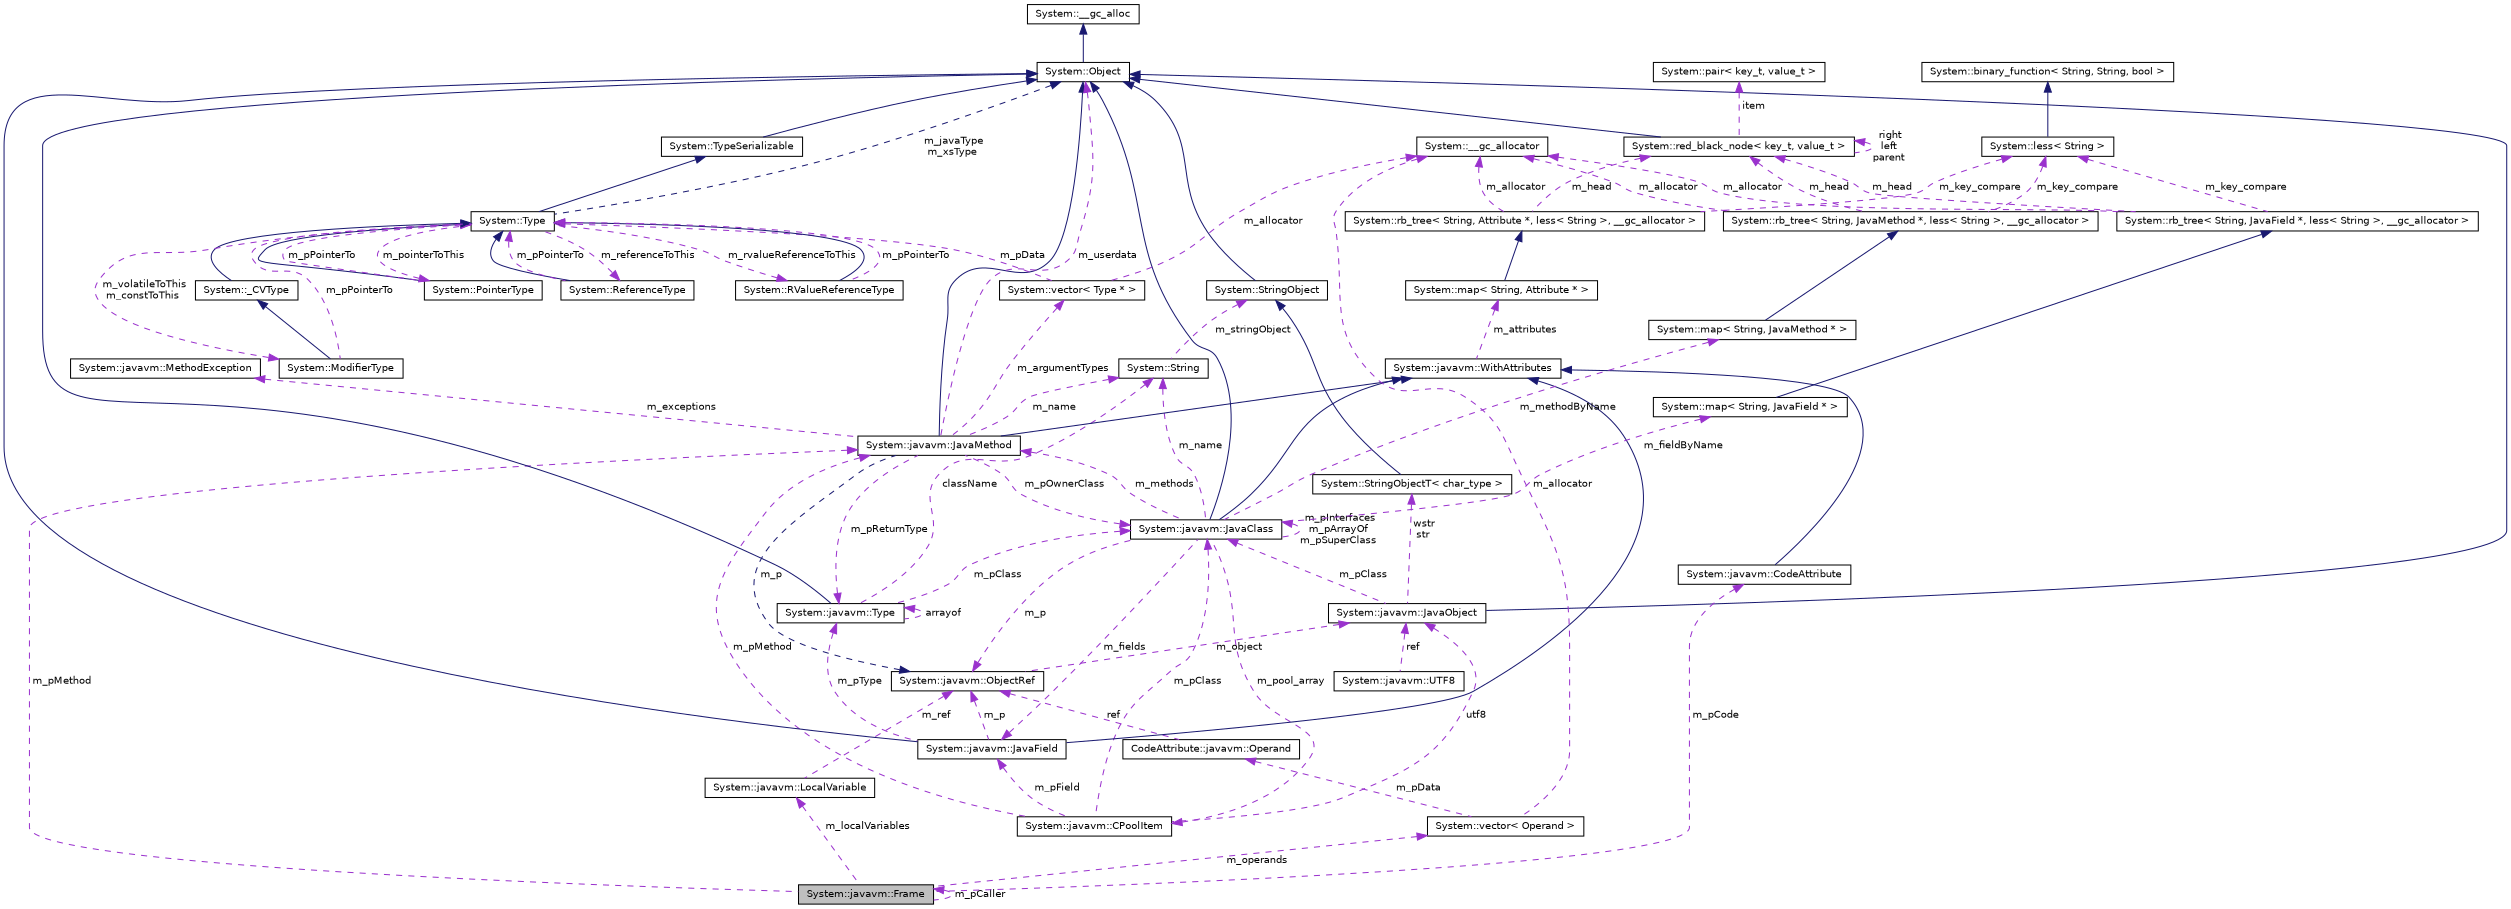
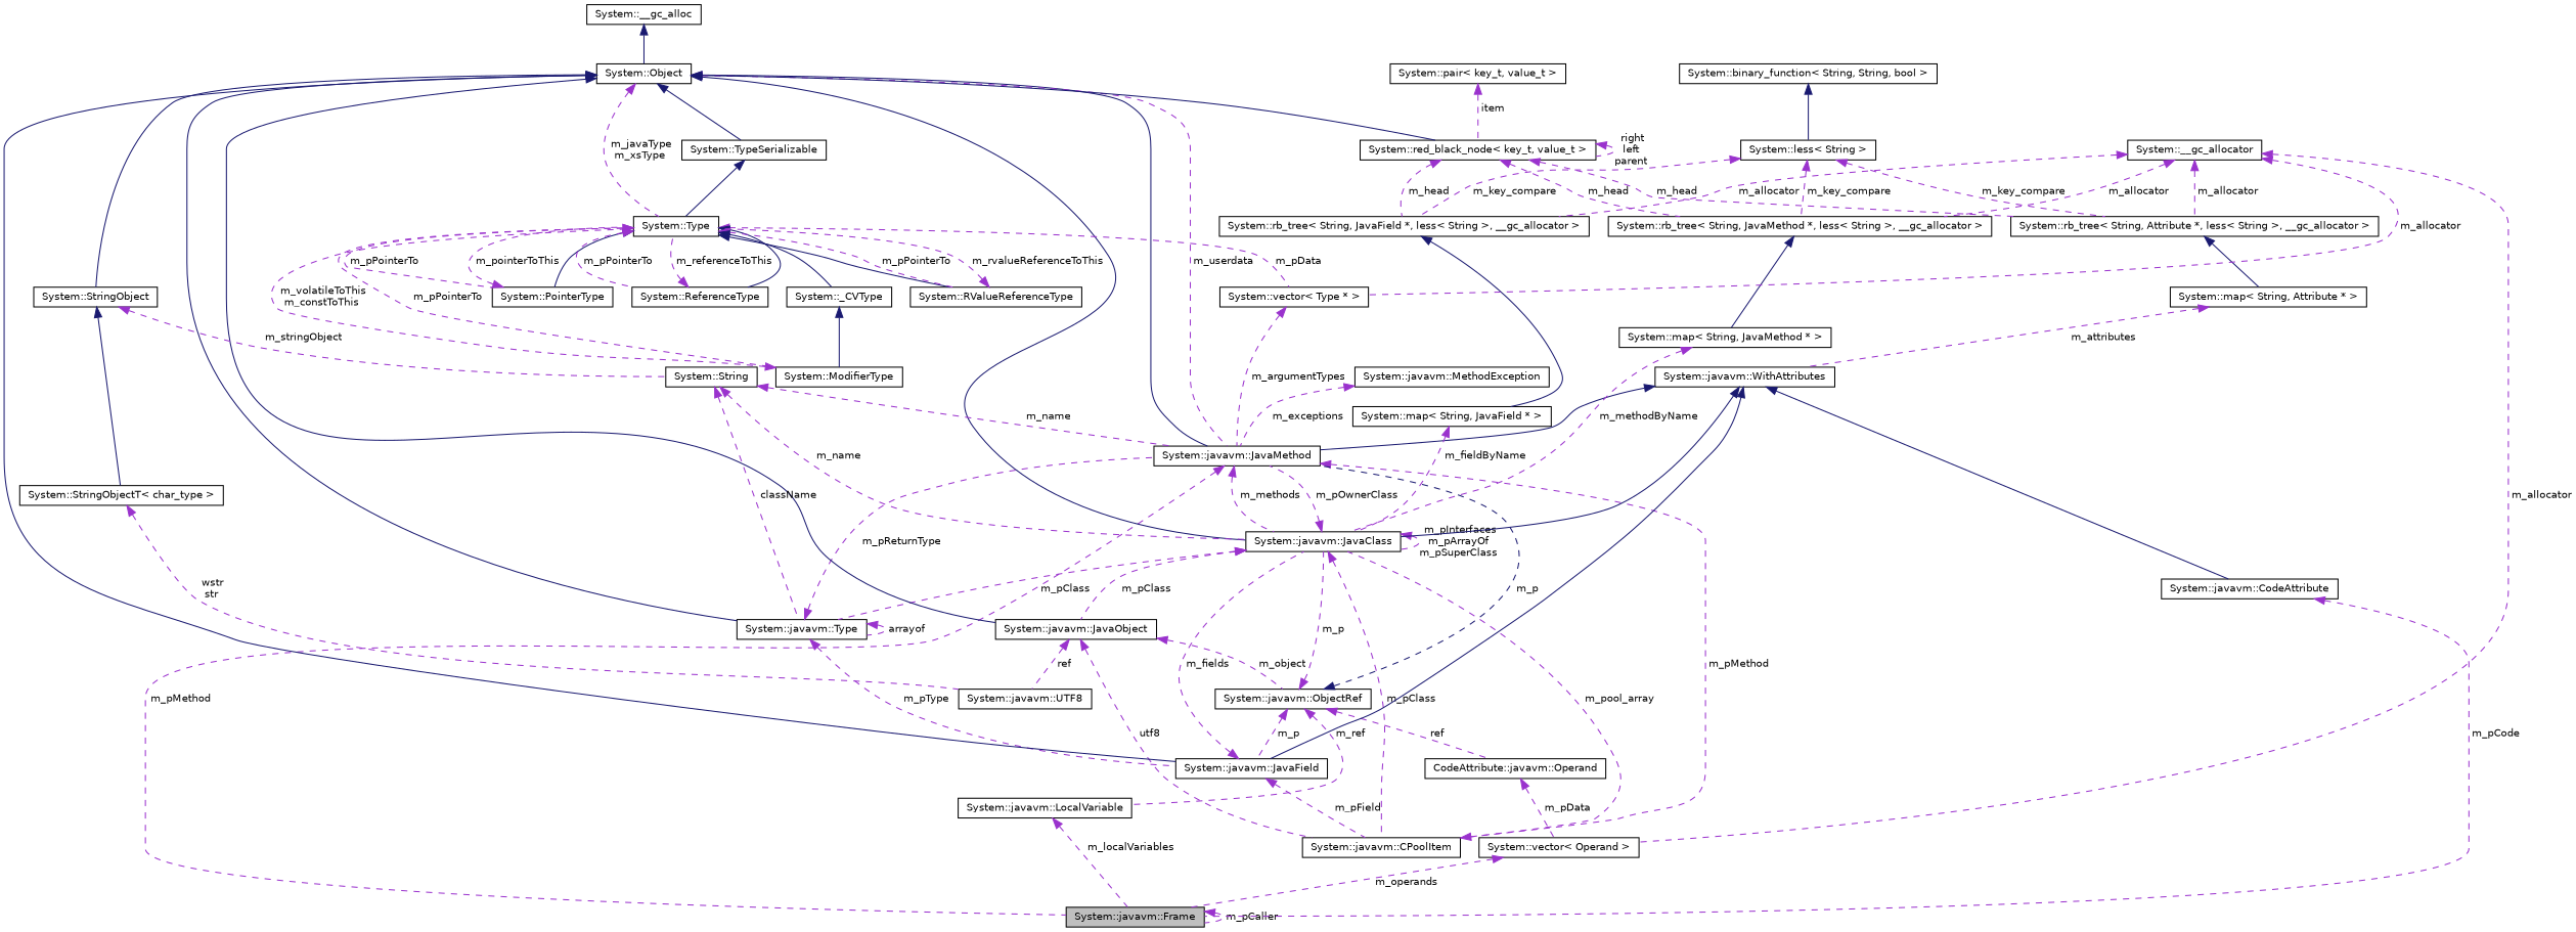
  digraph {
    rankdir=TB
    node [color=black fillcolor=white fontname=Helvetica fontsize=10 shape=record style=filled]
    edge [color=darkorchid3 dir=back fontname=Helvetica fontsize=10 labelfontname=Helvetica labelfontsize=10 style=dashed]
    n1 [fillcolor=grey75 fontcolor=black height=0.2 label="System::javavm::Frame" width=0.4]
    n2 [height=0.2 label="System::javavm::JavaMethod" width=0.4]
    n3 [height=0.2 label="System::javavm::JavaClass" width=0.4]
    n4 [height=0.2 label="System::javavm::CPoolItem" width=0.4]
    n5 [height=0.2 label="System::javavm::JavaObject" width=0.4]
    n6 [height=0.2 label="System::javavm::Type" width=0.4]
    n7 [height=0.2 label="System::Object" width=0.4]
    n8 [height=0.2 label="System::red_black_node\< key_t, value_t \>" width=0.4]
    n9 [height=0.2 label="System::StringObject" width=0.4]
    n10 [height=0.2 label="System::javavm::JavaField" width=0.4]
    n11 [height=0.2 label="System::Type" width=0.4]
    n12 [height=0.2 label="System::TypeSerializable" width=0.4]
    n13 [height=0.2 label="System::rb_tree\< String, Attribute *, less\< String \>, __gc_allocator \>" width=0.4]
    n14 [height=0.2 label="System::rb_tree\< String, JavaMethod *, less\< String \>, __gc_allocator \>" width=0.4]
    n15 [height=0.2 label="System::rb_tree\< String, JavaField *, less\< String \>, __gc_allocator \>" width=0.4]
    n16 [height=0.2 label="System::javavm::ObjectRef" width=0.4]
    n17 [height=0.2 label="System::javavm::UTF8" width=0.4]
    n18 [height=0.2 label="System::StringObjectT\< char_type \>" width=0.4]
    n19 [height=0.2 label="System::String" width=0.4]
    n20 [height=0.2 label="System::vector\< Type * \>" width=0.4]
    n21 [height=0.2 label="System::PointerType" width=0.4]
    n22 [height=0.2 label="System::ReferenceType" width=0.4]
    n23 [height=0.2 label="System::RValueReferenceType" width=0.4]
    n24 [height=0.2 label="System::ModifierType" width=0.4]
    n25 [height=0.2 label="System::_CVType" width=0.4]
    n26 [height=0.2 label="System::__gc_alloc" width=0.4]
    n27 [height=0.2 label="System::javavm::WithAttributes" width=0.4]
    n28 [height=0.2 label="System::javavm::CodeAttribute" width=0.4]
    n29 [height=0.2 label="System::map\< String, Attribute * \>" width=0.4]
    n30 [height=0.2 label="System::__gc_allocator" width=0.4]
    n31 [height=0.2 label="System::vector\< Operand \>" width=0.4]
    n32 [height=0.2 label="System::map\< String, JavaMethod * \>" width=0.4]
    n33 [height=0.2 label="System::map\< String, JavaField * \>" width=0.4]
    n34 [height=0.2 label="System::less\< String \>" width=0.4]
    n35 [height=0.2 label="System::binary_function\< String, String, bool \>" width=0.4]
    n36 [height=0.2 label="System::pair\< key_t, value_t \>" width=0.4]
    n37 [height=0.2 label="System::javavm::LocalVariable" width=0.4]
    n38 [height=0.2 label="CodeAttribute::javavm::Operand" width=0.4]
    n39 [height=0.2 label="System::javavm::MethodException" width=0.4]
    n1 -> n1 [label=" m_pCaller"]
    n2 -> n1 [label=" m_pMethod"]
    n2 -> n3 [label=" m_methods"]
    n2 -> n4 [label=" m_pMethod"]
    n3 -> n2 [label=" m_pOwnerClass"]
    n3 -> n3 [label=" m_pInterfaces\nm_pArrayOf\nm_pSuperClass"]
    n3 -> n4 [label=" m_pClass"]
    n3 -> n5 [label=" m_pClass"]
    n3 -> n6 [label=" m_pClass"]
    n4 -> n3 [label=" m_pool_array"]
    n5 -> n4 [label=" utf8"]
    n5 -> n16 [label=" m_object"]
    n5 -> n17 [label=" ref"]
    n6 -> n2 [label=" m_pReturnType"]
    n6 -> n6 [label=" arrayof"]
    n6 -> n10 [label=" m_pType"]
    n7 -> n2 [color=midnightblue style=solid]
    n7 -> n2 [label=" m_userdata"]
    n7 -> n3 [color=midnightblue style=solid]
    n7 -> n5 [color=midnightblue style=solid]
    n7 -> n6 [color=midnightblue style=solid]
    n7 -> n8 [color=midnightblue style=solid]
    n7 -> n9 [color=midnightblue style=solid]
    n7 -> n10 [color=midnightblue style=solid]
-   n7 -> n11 [color=midnightblue label=" m_javaType\nm_xsType"]
+   n7 -> n11 [label=" m_javaType\nm_xsType"]
    n7 -> n12 [color=midnightblue style=solid]
    n8 -> n8 [label=" right\nleft\nparent"]
    n8 -> n13 [label=" m_head"]
    n8 -> n14 [label=" m_head"]
    n8 -> n15 [label=" m_head"]
    n9 -> n18 [color=midnightblue style=solid]
    n9 -> n19 [label=" m_stringObject"]
    n10 -> n3 [label=" m_fields"]
    n10 -> n4 [label=" m_pField"]
    n11 -> n20 [label=" m_pData"]
    n11 -> n21 [color=midnightblue style=solid]
    n11 -> n21 [label=" m_pPointerTo"]
    n11 -> n22 [color=midnightblue style=solid]
    n11 -> n22 [label=" m_pPointerTo"]
    n11 -> n23 [color=midnightblue style=solid]
    n11 -> n23 [label=" m_pPointerTo"]
    n11 -> n24 [label=" m_pPointerTo"]
    n11 -> n25 [color=midnightblue style=solid]
    n12 -> n11 [color=midnightblue style=solid]
    n13 -> n29 [color=midnightblue style=solid]
    n14 -> n32 [color=midnightblue style=solid]
    n15 -> n33 [color=midnightblue style=solid]
    n16 -> n2 [color=midnightblue label=" m_p"]
    n16 -> n3 [label=" m_p"]
    n16 -> n10 [label=" m_p"]
    n16 -> n37 [label=" m_ref"]
    n16 -> n38 [label=" ref"]
-   n18 -> n5 [label=" wstr\nstr"]
+   n18 -> n17 [label=" wstr\nstr"]
    n19 -> n2 [label=" m_name"]
    n19 -> n3 [label=" m_name"]
    n19 -> n6 [label=" className"]
    n20 -> n2 [label=" m_argumentTypes"]
    n21 -> n11 [label=" m_pointerToThis"]
    n22 -> n11 [label=" m_referenceToThis"]
    n23 -> n11 [label=" m_rvalueReferenceToThis"]
    n24 -> n11 [label=" m_volatileToThis\nm_constToThis"]
    n25 -> n24 [color=midnightblue style=solid]
    n26 -> n7 [color=midnightblue style=solid]
    n27 -> n2 [color=midnightblue style=solid]
    n27 -> n3 [color=midnightblue style=solid]
    n27 -> n10 [color=midnightblue style=solid]
    n27 -> n28 [color=midnightblue style=solid]
    n28 -> n1 [label=" m_pCode"]
    n29 -> n27 [label=" m_attributes"]
    n30 -> n13 [label=" m_allocator"]
    n30 -> n14 [label=" m_allocator"]
    n30 -> n15 [label=" m_allocator"]
    n30 -> n20 [label=" m_allocator"]
    n30 -> n31 [label=" m_allocator"]
    n31 -> n1 [label=" m_operands"]
    n32 -> n3 [label=" m_methodByName"]
    n33 -> n3 [label=" m_fieldByName"]
    n34 -> n13 [label=" m_key_compare"]
    n34 -> n14 [label=" m_key_compare"]
    n34 -> n15 [label=" m_key_compare"]
    n35 -> n34 [color=midnightblue style=solid]
    n36 -> n8 [label=" item"]
    n37 -> n1 [label=" m_localVariables"]
    n38 -> n31 [label=" m_pData"]
    n39 -> n2 [label=" m_exceptions"]
  }
